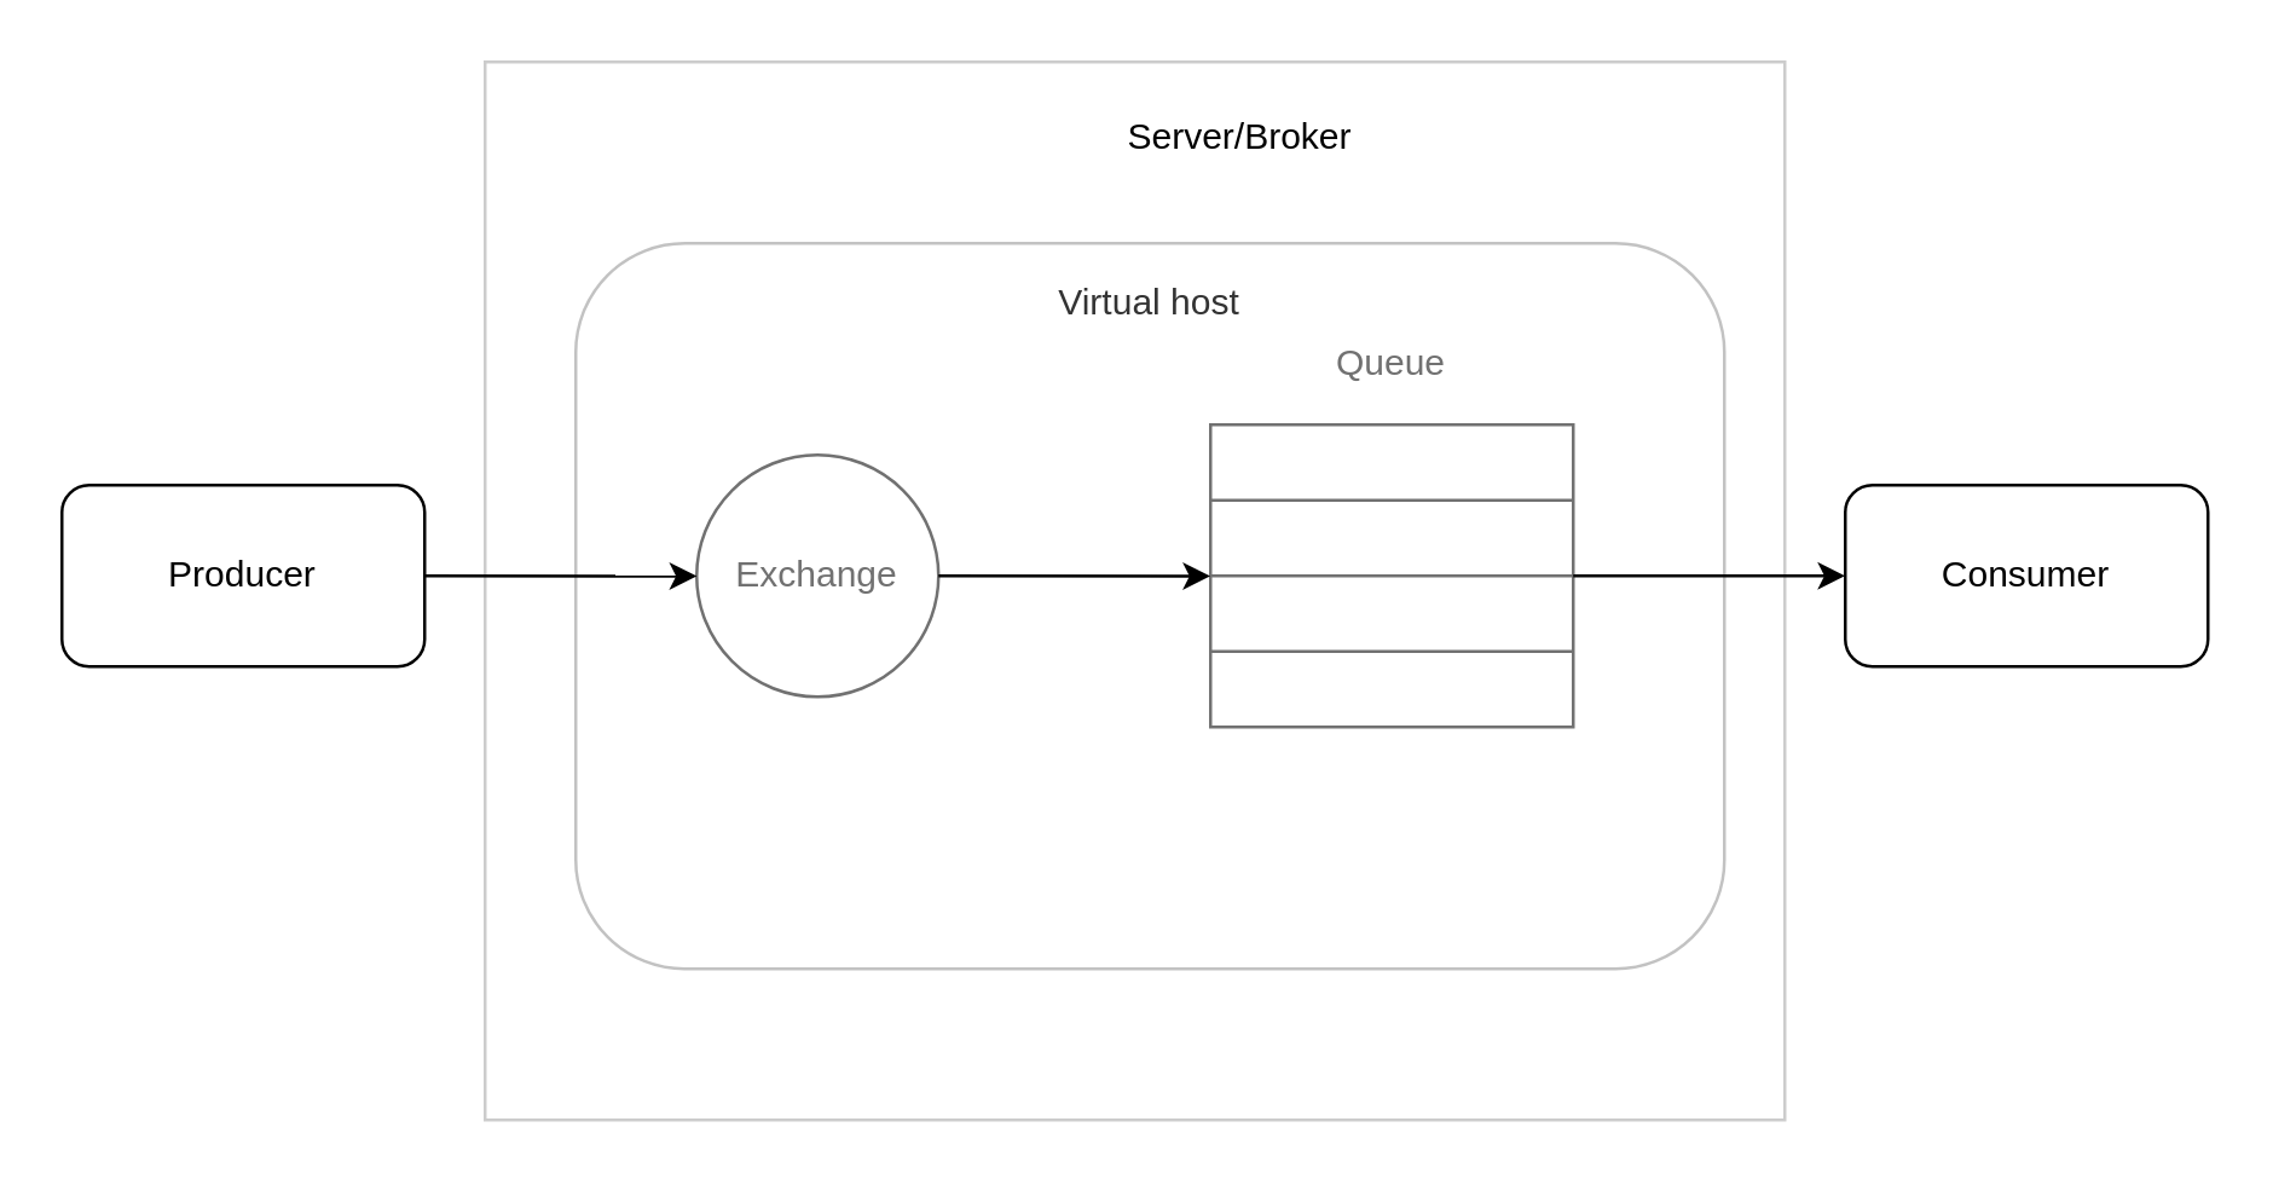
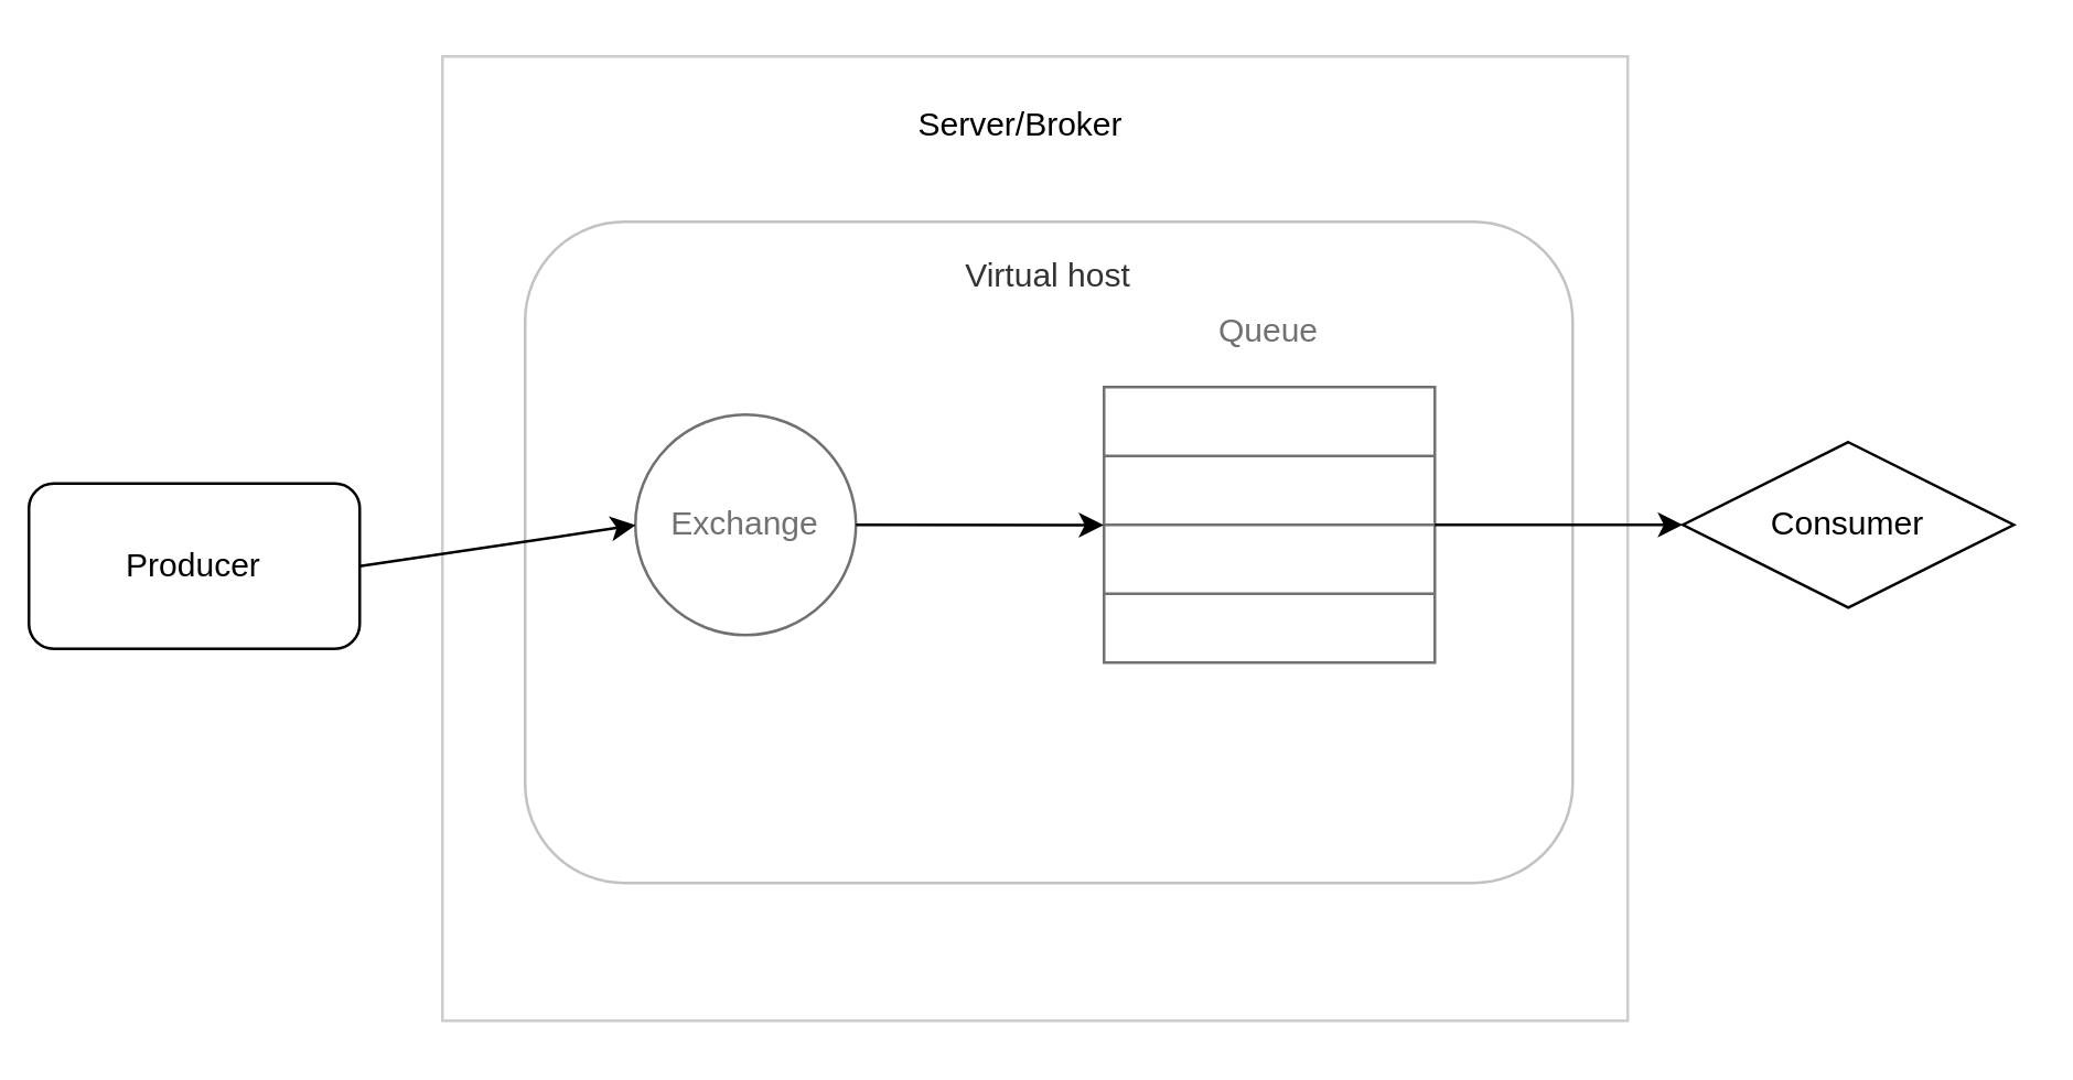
  <mxCell id="0" />
  <mxCell id="1" parent="0" />
- <mxCell id="2" value="Producer" style="rounded=1;whiteSpace=wrap;html=1;" vertex="1" parent="1"><mxGeometry x="20" y="160" width="120" height="60" as="geometry" /></mxCell>
+ <mxCell id="2" value="Producer" style="rounded=1;whiteSpace=wrap;html=1;" vertex="1" parent="1"><mxGeometry x="10" y="175" width="120" height="60" as="geometry" /></mxCell>
  <mxCell id="3" value="Exchange" style="ellipse;whiteSpace=wrap;html=1;aspect=fixed;" vertex="1" parent="1"><mxGeometry x="230" y="150" width="80" height="80" as="geometry" /></mxCell>
  <mxCell id="4" value="" style="rounded=0;whiteSpace=wrap;html=1;" vertex="1" parent="1"><mxGeometry x="400" y="140" width="120" height="100" as="geometry" /></mxCell>
  <mxCell id="5" value="" style="endArrow=none;html=1;entryX=1;entryY=0.25;entryDx=0;entryDy=0;exitX=0;exitY=0.25;exitDx=0;exitDy=0;" edge="1" parent="1" source="4" target="4"><mxGeometry width="50" height="50" relative="1" as="geometry"><mxPoint x="400" y="170" as="sourcePoint" /><mxPoint x="450" y="120" as="targetPoint" /></mxGeometry></mxCell>
  <mxCell id="6" value="" style="endArrow=none;html=1;exitX=0;exitY=0.5;exitDx=0;exitDy=0;entryX=1;entryY=0.5;entryDx=0;entryDy=0;" edge="1" parent="1" source="4" target="4"><mxGeometry width="50" height="50" relative="1" as="geometry"><mxPoint x="400" y="210" as="sourcePoint" /><mxPoint x="450" y="160" as="targetPoint" /></mxGeometry></mxCell>
  <mxCell id="7" value="" style="endArrow=none;html=1;entryX=1;entryY=0.75;entryDx=0;entryDy=0;exitX=0;exitY=0.75;exitDx=0;exitDy=0;" edge="1" parent="1" source="4" target="4"><mxGeometry width="50" height="50" relative="1" as="geometry"><mxPoint x="400" y="220" as="sourcePoint" /><mxPoint x="450" y="170" as="targetPoint" /></mxGeometry></mxCell>
  <mxCell id="8" value="Queue" style="text;html=1;strokeColor=none;fillColor=none;align=center;verticalAlign=middle;whiteSpace=wrap;rounded=0;" vertex="1" parent="1"><mxGeometry x="440" y="110" width="40" height="20" as="geometry" /></mxCell>
- <mxCell id="9" value="Consumer" style="rounded=1;whiteSpace=wrap;html=1;" vertex="1" parent="1"><mxGeometry x="610" y="160" width="120" height="60" as="geometry" /></mxCell>
+ <mxCell id="9" value="Consumer" style="rhombus;whiteSpace=wrap;html=1;" vertex="1" parent="1"><mxGeometry x="610" y="160" width="120" height="60" as="geometry" /></mxCell>
  <mxCell id="10" value="" style="rounded=1;whiteSpace=wrap;html=1;opacity=30;" vertex="1" parent="1"><mxGeometry x="190" y="80" width="380" height="240" as="geometry" /></mxCell>
  <mxCell id="11" value="Virtual host" style="text;html=1;strokeColor=none;fillColor=none;align=center;verticalAlign=middle;whiteSpace=wrap;rounded=0;opacity=30;" vertex="1" parent="1"><mxGeometry x="330" y="90" width="100" height="20" as="geometry" /></mxCell>
  <mxCell id="12" value="" style="rounded=0;whiteSpace=wrap;html=1;opacity=20;" vertex="1" parent="1"><mxGeometry x="160" y="20" width="430" height="350" as="geometry" /></mxCell>
- <mxCell id="13" value="Server/Broker" style="text;html=1;strokeColor=none;fillColor=none;align=center;verticalAlign=middle;whiteSpace=wrap;rounded=0;opacity=30;" vertex="1" parent="1"><mxGeometry x="330" y="30" width="160" height="30" as="geometry" /></mxCell>
+ <mxCell id="13" value="Server/Broker" style="text;html=1;strokeColor=none;fillColor=none;align=center;verticalAlign=middle;whiteSpace=wrap;rounded=0;opacity=30;" vertex="1" parent="1"><mxGeometry x="290" y="30" width="160" height="30" as="geometry" /></mxCell>
  <mxCell id="14" value="" style="endArrow=classic;html=1;exitX=1;exitY=0.5;exitDx=0;exitDy=0;entryX=0.163;entryY=0.486;entryDx=0;entryDy=0;entryPerimeter=0;" edge="1" parent="1" source="2" target="12"><mxGeometry width="50" height="50" relative="1" as="geometry"><mxPoint x="20" y="440" as="sourcePoint" /><mxPoint x="70" y="390" as="targetPoint" /></mxGeometry></mxCell>
  <mxCell id="15" value="" style="endArrow=classic;html=1;entryX=0.558;entryY=0.486;entryDx=0;entryDy=0;entryPerimeter=0;" edge="1" parent="1" target="12"><mxGeometry width="50" height="50" relative="1" as="geometry"><mxPoint x="310" y="190" as="sourcePoint" /><mxPoint x="360" y="140" as="targetPoint" /></mxGeometry></mxCell>
  <mxCell id="16" value="" style="endArrow=classic;html=1;entryX=0;entryY=0.5;entryDx=0;entryDy=0;" edge="1" parent="1" target="9"><mxGeometry width="50" height="50" relative="1" as="geometry"><mxPoint x="520" y="190" as="sourcePoint" /><mxPoint x="570" y="140" as="targetPoint" /></mxGeometry></mxCell>
